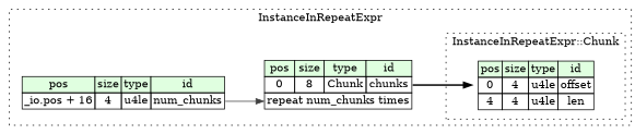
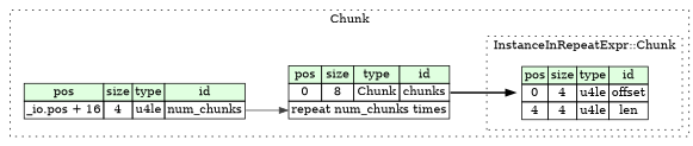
  digraph {
    rankdir=LR
    node [shape=plaintext]
    n1 [label=<<TABLE BORDER="0" CELLBORDER="1" CELLSPACING="0"> 				<TR><TD BGCOLOR="#E0FFE0">pos</TD><TD BGCOLOR="#E0FFE0">size</TD><TD BGCOLOR="#E0FFE0">type</TD><TD BGCOLOR="#E0FFE0">id</TD></TR> 				<TR><TD PORT="offset_pos">0</TD><TD PORT="offset_size">4</TD><TD>u4le</TD><TD PORT="offset_type">offset</TD></TR> 				<TR><TD PORT="len_pos">4</TD><TD PORT="len_size">4</TD><TD>u4le</TD><TD PORT="len_type">len</TD></TR> 			</TABLE>>]
    n2 [label=<<TABLE BORDER="0" CELLBORDER="1" CELLSPACING="0"> 			<TR><TD BGCOLOR="#E0FFE0">pos</TD><TD BGCOLOR="#E0FFE0">size</TD><TD BGCOLOR="#E0FFE0">type</TD><TD BGCOLOR="#E0FFE0">id</TD></TR> 			<TR><TD PORT="chunks_pos">0</TD><TD PORT="chunks_size">8</TD><TD>Chunk</TD><TD PORT="chunks_type">chunks</TD></TR> 			<TR><TD COLSPAN="4" PORT="chunks__repeat">repeat num_chunks times</TD></TR> 		</TABLE>>]
    n3 [label=<<TABLE BORDER="0" CELLBORDER="1" CELLSPACING="0"> 			<TR><TD BGCOLOR="#E0FFE0">pos</TD><TD BGCOLOR="#E0FFE0">size</TD><TD BGCOLOR="#E0FFE0">type</TD><TD BGCOLOR="#E0FFE0">id</TD></TR> 			<TR><TD PORT="num_chunks_pos">_io.pos + 16</TD><TD PORT="num_chunks_size">4</TD><TD>u4le</TD><TD PORT="num_chunks_type">num_chunks</TD></TR> 		</TABLE>>]
    subgraph cluster_1 {
-     label=InstanceInRepeatExpr
+     label=Chunk
      style=dotted
      n2
      n3
      subgraph cluster_2 {
        label="InstanceInRepeatExpr::Chunk"
        style=dotted
        n1
      }
    }
    n2 -> n1 [style=bold tailport=chunks_type]
    n3 -> n2 [color="#404040" headport=chunks__repeat tailport=num_chunks_type]
  }
